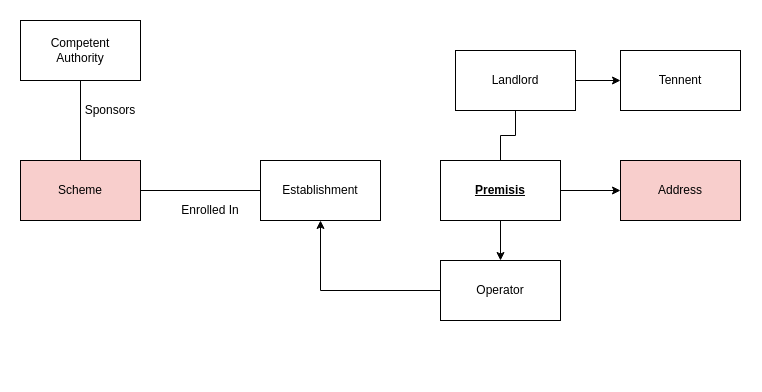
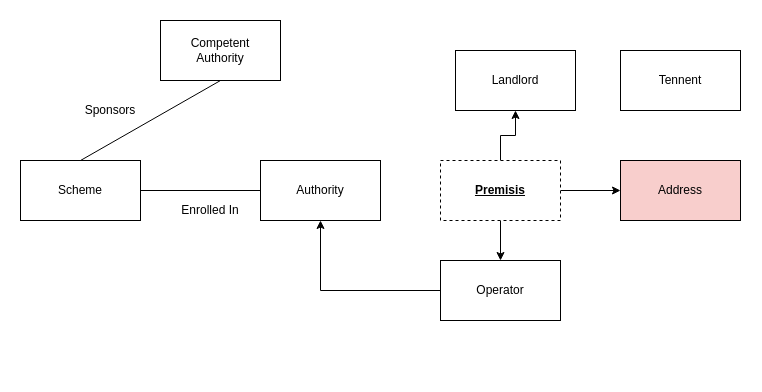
  <mxCell id="0" />
  <mxCell id="1" parent="0" />
- <mxCell id="2" value="Scheme" style="rounded=0;whiteSpace=wrap;html=1;fillColor=#f8cecc;" parent="1" vertex="1"><mxGeometry x="20" y="160" width="120" height="60" as="geometry" /></mxCell>
- <mxCell id="3" value="Establishment" style="rounded=0;whiteSpace=wrap;html=1;" parent="1" vertex="1"><mxGeometry x="260" y="160" width="120" height="60" as="geometry" /></mxCell>
- <mxCell id="4" value="Competent&lt;br&gt;Authority" style="rounded=0;whiteSpace=wrap;html=1;" parent="1" vertex="1"><mxGeometry x="20" y="20" width="120" height="60" as="geometry" /></mxCell>
+ <mxCell id="2" value="Scheme" style="rounded=0;whiteSpace=wrap;html=1;" parent="1" vertex="1"><mxGeometry x="20" y="160" width="120" height="60" as="geometry" /></mxCell>
+ <mxCell id="3" value="Authority" style="rounded=0;whiteSpace=wrap;html=1;" parent="1" vertex="1"><mxGeometry x="260" y="160" width="120" height="60" as="geometry" /></mxCell>
+ <mxCell id="4" value="Competent&lt;br&gt;Authority" style="rounded=0;whiteSpace=wrap;html=1;" parent="1" vertex="1"><mxGeometry x="160" y="20" width="120" height="60" as="geometry" /></mxCell>
  <mxCell id="5" style="edgeStyle=none;rounded=0;orthogonalLoop=1;jettySize=auto;html=1;entryX=1;entryY=0.5;entryDx=0;entryDy=0;" parent="1" edge="1"><mxGeometry relative="1" as="geometry"><mxPoint x="250" y="370" as="sourcePoint" /><mxPoint x="250" y="370" as="targetPoint" /></mxGeometry></mxCell>
  <mxCell id="6" value="" style="endArrow=none;html=1;entryX=0;entryY=0.5;entryDx=0;entryDy=0;exitX=1;exitY=0.5;exitDx=0;exitDy=0;" parent="1" edge="1"><mxGeometry width="50" height="50" relative="1" as="geometry"><mxPoint x="140" y="190" as="sourcePoint" /><mxPoint x="260" y="190" as="targetPoint" /></mxGeometry></mxCell>
  <mxCell id="7" value="Enrolled In" style="text;html=1;strokeColor=none;fillColor=none;align=center;verticalAlign=middle;whiteSpace=wrap;rounded=0;" parent="1" vertex="1"><mxGeometry x="180" y="200" width="60" height="20" as="geometry" /></mxCell>
  <mxCell id="8" value="" style="endArrow=none;html=1;entryX=0.5;entryY=1;entryDx=0;entryDy=0;exitX=0.5;exitY=0;exitDx=0;exitDy=0;" parent="1" source="2" target="4" edge="1"><mxGeometry width="50" height="50" relative="1" as="geometry"><mxPoint x="80" y="270" as="sourcePoint" /><mxPoint x="130" y="220" as="targetPoint" /></mxGeometry></mxCell>
  <mxCell id="9" value="Sponsors" style="text;html=1;strokeColor=none;fillColor=none;align=center;verticalAlign=middle;whiteSpace=wrap;rounded=0;" parent="1" vertex="1"><mxGeometry x="90" y="100" width="40" height="20" as="geometry" /></mxCell>
  <mxCell id="10" value="" style="edgeStyle=orthogonalEdgeStyle;rounded=0;orthogonalLoop=1;jettySize=auto;html=1;" edge="1" parent="1" source="13" target="18"><mxGeometry relative="1" as="geometry" /></mxCell>
  <mxCell id="11" value="" style="edgeStyle=orthogonalEdgeStyle;rounded=0;orthogonalLoop=1;jettySize=auto;html=1;" edge="1" parent="1" source="13" target="14"><mxGeometry relative="1" as="geometry" /></mxCell>
- <mxCell id="12" value="" style="edgeStyle=orthogonalEdgeStyle;rounded=0;orthogonalLoop=1;jettySize=auto;html=1;endArrow=none;" edge="1" parent="1" source="13" target="16"><mxGeometry relative="1" as="geometry" /></mxCell>
- <mxCell id="13" value="&lt;b&gt;&lt;u&gt;Premisis&lt;/u&gt;&lt;/b&gt;" style="rounded=0;whiteSpace=wrap;html=1;" vertex="1" parent="1"><mxGeometry x="440" y="160" width="120" height="60" as="geometry" /></mxCell>
+ <mxCell id="12" value="" style="edgeStyle=orthogonalEdgeStyle;rounded=0;orthogonalLoop=1;jettySize=auto;html=1;" edge="1" parent="1" source="13" target="16"><mxGeometry relative="1" as="geometry" /></mxCell>
+ <mxCell id="13" value="&lt;b&gt;&lt;u&gt;Premisis&lt;/u&gt;&lt;/b&gt;" style="rounded=0;whiteSpace=wrap;html=1;dashed=1;" vertex="1" parent="1"><mxGeometry x="440" y="160" width="120" height="60" as="geometry" /></mxCell>
  <mxCell id="14" value="Address" style="rounded=0;whiteSpace=wrap;html=1;fillColor=#f8cecc;" vertex="1" parent="1"><mxGeometry x="620" y="160" width="120" height="60" as="geometry" /></mxCell>
- <mxCell id="15" value="" style="edgeStyle=orthogonalEdgeStyle;rounded=0;orthogonalLoop=1;jettySize=auto;html=1;" edge="1" parent="1" source="16" target="19"><mxGeometry relative="1" as="geometry" /></mxCell>
  <mxCell id="16" value="Landlord" style="rounded=0;whiteSpace=wrap;html=1;" vertex="1" parent="1"><mxGeometry x="455" y="50" width="120" height="60" as="geometry" /></mxCell>
  <mxCell id="17" value="" style="edgeStyle=orthogonalEdgeStyle;rounded=0;orthogonalLoop=1;jettySize=auto;html=1;entryX=0.5;entryY=1;entryDx=0;entryDy=0;" edge="1" parent="1" source="18" target="3"><mxGeometry relative="1" as="geometry"><mxPoint x="400" y="300" as="targetPoint" /></mxGeometry></mxCell>
  <mxCell id="18" value="Operator" style="rounded=0;whiteSpace=wrap;html=1;" vertex="1" parent="1"><mxGeometry x="440" y="260" width="120" height="60" as="geometry" /></mxCell>
  <mxCell id="19" value="Tennent" style="rounded=0;whiteSpace=wrap;html=1;" vertex="1" parent="1"><mxGeometry x="620" y="50" width="120" height="60" as="geometry" /></mxCell>
